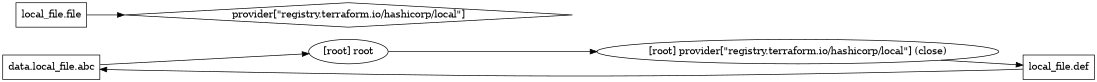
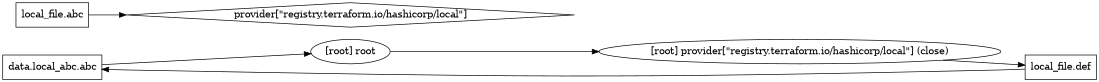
  digraph {
    compound=true
    newrank=true
    rankdir=LR
    node [shape=box]
-   n1 [label="data.local_file.abc"]
-   n2 [label="local_file.file"]
+   n1 [label="data.local_abc.abc"]
+   n2 [label="local_file.abc"]
    n3 [label="provider[\"registry.terraform.io/hashicorp/local\"]" shape=diamond]
    n4 [label="local_file.def"]
    "[root] provider[\"registry.terraform.io/hashicorp/local\"] (close)" [shape=""]
    "[root] root" [shape=""]
    subgraph sub_1 {
      n1
      n2
      n3
      n4
      "[root] provider[\"registry.terraform.io/hashicorp/local\"] (close)"
      "[root] root"
    }
    n1 -> "[root] root"
    n2 -> n3
    n4 -> n1
    "[root] provider[\"registry.terraform.io/hashicorp/local\"] (close)" -> n4
    "[root] root" -> "[root] provider[\"registry.terraform.io/hashicorp/local\"] (close)"
  }
